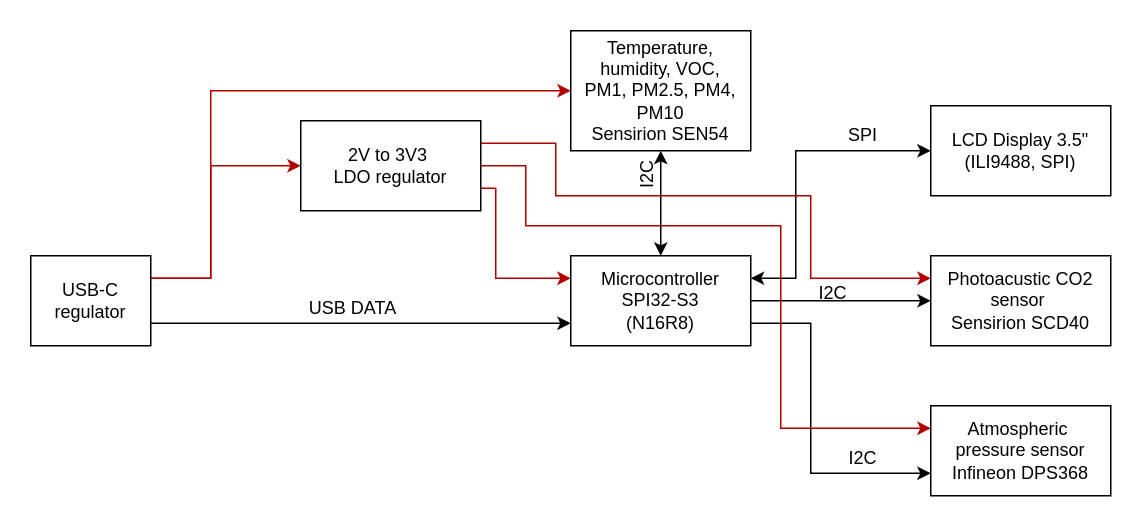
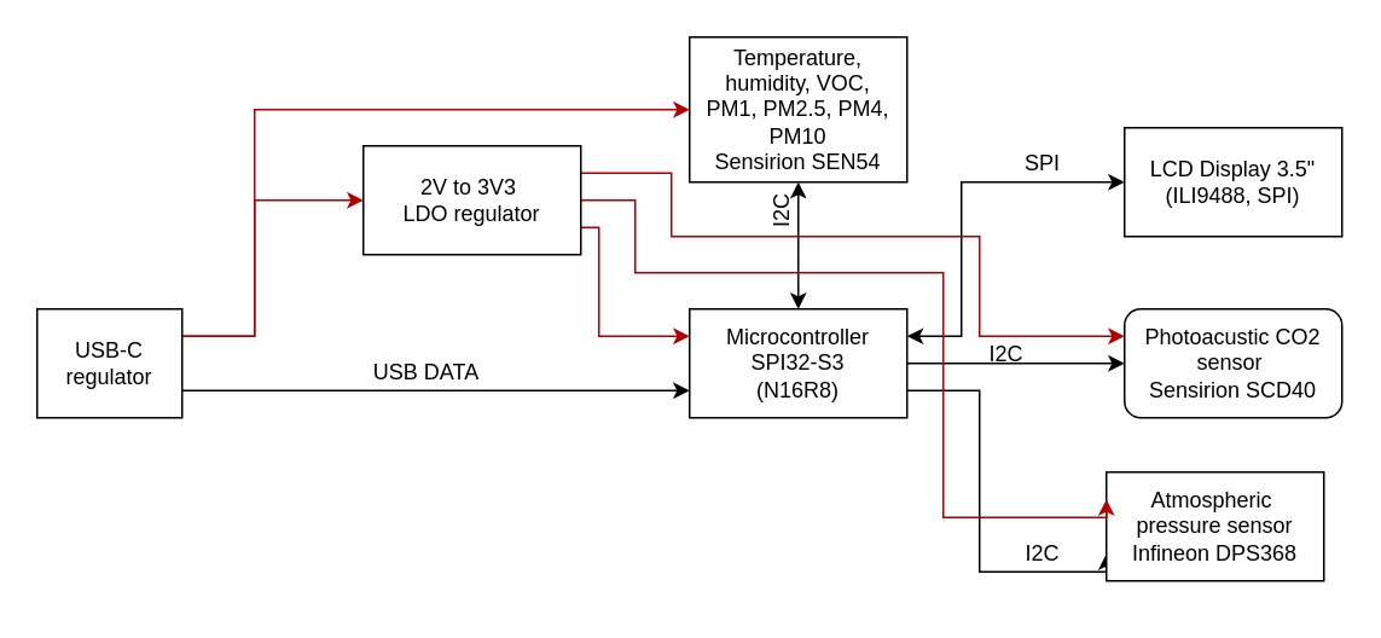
  <mxCell id="0" />
  <mxCell id="1" parent="0" />
  <mxCell id="2" style="edgeStyle=orthogonalEdgeStyle;rounded=0;orthogonalLoop=1;jettySize=auto;html=1;exitX=1;exitY=0.25;exitDx=0;exitDy=0;entryX=0;entryY=0.5;entryDx=0;entryDy=0;startArrow=classic;startFill=1;" parent="1" source="5" target="8" edge="1"><mxGeometry relative="1" as="geometry"><Array as="points"><mxPoint x="530" y="185" /><mxPoint x="530" y="100" /></Array></mxGeometry></mxCell>
  <mxCell id="3" style="edgeStyle=orthogonalEdgeStyle;rounded=0;orthogonalLoop=1;jettySize=auto;html=1;exitX=1;exitY=0.5;exitDx=0;exitDy=0;entryX=0;entryY=0.5;entryDx=0;entryDy=0;" parent="1" source="5" target="10" edge="1"><mxGeometry relative="1" as="geometry" /></mxCell>
  <mxCell id="4" style="edgeStyle=orthogonalEdgeStyle;rounded=0;orthogonalLoop=1;jettySize=auto;html=1;exitX=1;exitY=0.75;exitDx=0;exitDy=0;entryX=0;entryY=0.75;entryDx=0;entryDy=0;" parent="1" source="5" target="9" edge="1"><mxGeometry relative="1" as="geometry"><Array as="points"><mxPoint x="540" y="215" /><mxPoint x="540" y="315" /></Array></mxGeometry></mxCell>
  <mxCell id="5" value="Microcontroller&lt;div&gt;SPI32-S3&lt;div&gt;(N16R8)&lt;/div&gt;&lt;/div&gt;" style="rounded=0;whiteSpace=wrap;html=1;" parent="1" vertex="1"><mxGeometry x="380" y="170" width="120" height="60" as="geometry" /></mxCell>
  <mxCell id="6" style="edgeStyle=orthogonalEdgeStyle;rounded=0;orthogonalLoop=1;jettySize=auto;html=1;exitX=0.5;exitY=1;exitDx=0;exitDy=0;entryX=0.5;entryY=0;entryDx=0;entryDy=0;startArrow=classic;startFill=1;" parent="1" source="7" target="5" edge="1"><mxGeometry relative="1" as="geometry" /></mxCell>
  <mxCell id="7" value="&lt;div&gt;Temperature, humidity, VOC,&lt;/div&gt;&lt;div&gt;PM1, PM2.5, PM4, PM10&lt;/div&gt;&lt;div&gt;Sensirion SEN54&lt;br&gt;&lt;/div&gt;" style="rounded=0;whiteSpace=wrap;html=1;" parent="1" vertex="1"><mxGeometry x="380" y="20" width="120" height="80" as="geometry" /></mxCell>
  <mxCell id="8" value="LCD Display 3.5&quot;&lt;div&gt;(ILI9488, SPI)&lt;/div&gt;" style="rounded=0;whiteSpace=wrap;html=1;" parent="1" vertex="1"><mxGeometry x="620" y="70" width="120" height="60" as="geometry" /></mxCell>
- <mxCell id="9" value="&lt;div&gt;Atmospheric&amp;nbsp;&lt;/div&gt;&lt;div&gt;pressure sensor&lt;/div&gt;&lt;div&gt;Infineon DPS368&lt;/div&gt;" style="rounded=0;whiteSpace=wrap;html=1;" parent="1" vertex="1"><mxGeometry x="620" y="270" width="120" height="60" as="geometry" /></mxCell>
- <mxCell id="10" value="&lt;div&gt;Photoacustic CO2 sensor&amp;nbsp;&lt;/div&gt;&lt;div&gt;&lt;span style=&quot;background-color: initial;&quot;&gt;Sensirion SCD40&lt;/span&gt;&lt;/div&gt;" style="rounded=0;whiteSpace=wrap;html=1;" parent="1" vertex="1"><mxGeometry x="620" y="170" width="120" height="60" as="geometry" /></mxCell>
+ <mxCell id="9" value="&lt;div&gt;Atmospheric&amp;nbsp;&lt;/div&gt;&lt;div&gt;pressure sensor&lt;/div&gt;&lt;div&gt;Infineon DPS368&lt;/div&gt;" style="rounded=0;whiteSpace=wrap;html=1;" parent="1" vertex="1"><mxGeometry x="610" y="260" width="120" height="60" as="geometry" /></mxCell>
+ <mxCell id="10" value="&lt;div&gt;Photoacustic CO2 sensor&amp;nbsp;&lt;/div&gt;&lt;div&gt;&lt;span style=&quot;background-color: initial;&quot;&gt;Sensirion SCD40&lt;/span&gt;&lt;/div&gt;" style="whiteSpace=wrap;html=1;rounded=1;" parent="1" vertex="1"><mxGeometry x="620" y="170" width="120" height="60" as="geometry" /></mxCell>
  <mxCell id="11" style="edgeStyle=orthogonalEdgeStyle;rounded=0;orthogonalLoop=1;jettySize=auto;html=1;exitX=1;exitY=0.25;exitDx=0;exitDy=0;entryX=0;entryY=0.5;entryDx=0;entryDy=0;fillColor=#e51400;strokeColor=#B20000;endArrow=classic;endFill=1;" parent="1" source="14" target="22" edge="1"><mxGeometry relative="1" as="geometry"><mxPoint x="180" y="110" as="targetPoint" /><Array as="points"><mxPoint x="140" y="185" /><mxPoint x="140" y="110" /></Array></mxGeometry></mxCell>
  <mxCell id="12" style="edgeStyle=orthogonalEdgeStyle;rounded=0;orthogonalLoop=1;jettySize=auto;html=1;exitX=1;exitY=0.75;exitDx=0;exitDy=0;entryX=0;entryY=0.75;entryDx=0;entryDy=0;" parent="1" source="14" target="5" edge="1"><mxGeometry relative="1" as="geometry" /></mxCell>
  <mxCell id="13" style="edgeStyle=orthogonalEdgeStyle;rounded=0;orthogonalLoop=1;jettySize=auto;html=1;exitX=1;exitY=0.25;exitDx=0;exitDy=0;entryX=0;entryY=0.5;entryDx=0;entryDy=0;fillColor=#e51400;strokeColor=#B20000;" parent="1" source="14" target="7" edge="1"><mxGeometry relative="1" as="geometry"><Array as="points"><mxPoint x="140" y="185" /><mxPoint x="140" y="60" /></Array></mxGeometry></mxCell>
  <mxCell id="14" value="USB-C&lt;div&gt;regulator&lt;/div&gt;" style="rounded=0;whiteSpace=wrap;html=1;" parent="1" vertex="1"><mxGeometry x="20" y="170" width="80" height="60" as="geometry" /></mxCell>
  <mxCell id="15" style="edgeStyle=orthogonalEdgeStyle;rounded=0;orthogonalLoop=1;jettySize=auto;html=1;exitX=1;exitY=0.75;exitDx=0;exitDy=0;entryX=0;entryY=0.25;entryDx=0;entryDy=0;fillColor=#e51400;strokeColor=#B20000;" parent="1" source="22" target="5" edge="1"><mxGeometry relative="1" as="geometry"><mxPoint x="300" y="125" as="sourcePoint" /><Array as="points"><mxPoint x="330" y="125" /><mxPoint x="330" y="185" /></Array></mxGeometry></mxCell>
  <mxCell id="16" style="edgeStyle=orthogonalEdgeStyle;rounded=0;orthogonalLoop=1;jettySize=auto;html=1;exitX=1;exitY=0.5;exitDx=0;exitDy=0;entryX=0;entryY=0.25;entryDx=0;entryDy=0;fillColor=#e51400;strokeColor=#B20000;" parent="1" source="22" target="9" edge="1"><mxGeometry relative="1" as="geometry"><mxPoint x="300" y="110" as="sourcePoint" /><Array as="points"><mxPoint x="350" y="110" /><mxPoint x="350" y="150" /><mxPoint x="520" y="150" /><mxPoint x="520" y="285" /></Array></mxGeometry></mxCell>
  <mxCell id="17" style="edgeStyle=orthogonalEdgeStyle;rounded=0;orthogonalLoop=1;jettySize=auto;html=1;exitX=1;exitY=0.25;exitDx=0;exitDy=0;entryX=0;entryY=0.25;entryDx=0;entryDy=0;fillColor=#e51400;strokeColor=#B20000;" parent="1" source="22" target="10" edge="1"><mxGeometry relative="1" as="geometry"><mxPoint x="300" y="95" as="sourcePoint" /><Array as="points"><mxPoint x="370" y="95" /><mxPoint x="370" y="130" /><mxPoint x="540" y="130" /><mxPoint x="540" y="185" /></Array></mxGeometry></mxCell>
  <mxCell id="18" value="USB DATA" style="text;html=1;align=center;verticalAlign=middle;whiteSpace=wrap;rounded=0;rotation=0;" parent="1" vertex="1"><mxGeometry x="200" y="190" width="70" height="30" as="geometry" /></mxCell>
  <mxCell id="19" value="I2C" style="text;html=1;align=center;verticalAlign=middle;whiteSpace=wrap;rounded=0;rotation=-90;" parent="1" vertex="1"><mxGeometry x="416" y="106" width="30" height="20" as="geometry" /></mxCell>
  <mxCell id="20" value="SPI" style="text;html=1;align=center;verticalAlign=middle;whiteSpace=wrap;rounded=0;rotation=0;" parent="1" vertex="1"><mxGeometry x="560" y="80" width="30" height="20" as="geometry" /></mxCell>
  <mxCell id="21" value="I2C" style="text;html=1;align=center;verticalAlign=middle;whiteSpace=wrap;rounded=0;rotation=0;" parent="1" vertex="1"><mxGeometry x="540" y="180" width="30" height="30" as="geometry" /></mxCell>
  <mxCell id="22" value="2V to 3V3&amp;nbsp;&lt;div&gt;LDO regulator&lt;/div&gt;" style="rounded=0;whiteSpace=wrap;html=1;" parent="1" vertex="1"><mxGeometry x="200" y="80" width="120" height="60" as="geometry" /></mxCell>
  <mxCell id="23" value="I2C" style="text;html=1;align=center;verticalAlign=middle;whiteSpace=wrap;rounded=0;rotation=0;" parent="1" vertex="1"><mxGeometry x="560" y="290" width="30" height="30" as="geometry" /></mxCell>
